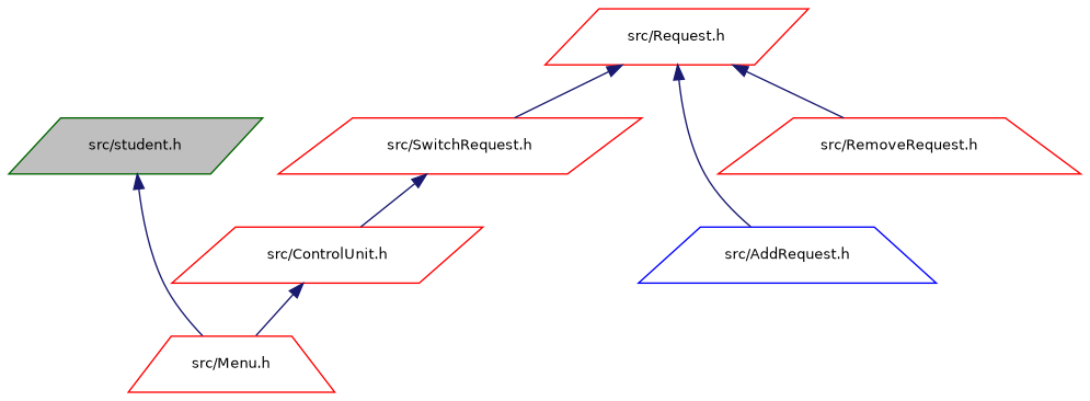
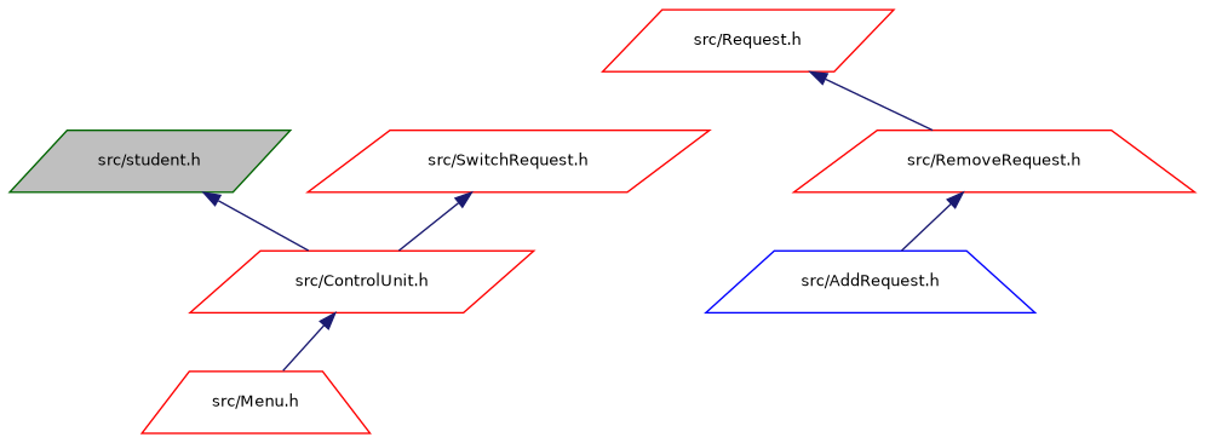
  digraph {
    node [color=red fillcolor=white fontname=Helvetica fontsize=10 shape=parallelogram style=filled]
    edge [color=midnightblue dir=back fontname=Helvetica fontsize=10 labelfontname=Helvetica labelfontsize=10 style=solid]
    n1 [color=darkgreen fillcolor=grey75 fontcolor=black height=0.2 label="src/student.h" width=0.4]
    n2 [height=0.2 label="src/ControlUnit.h" width=0.4]
    n3 [height=0.2 label="src/Menu.h" shape=trapezium width=0.4]
    n4 [height=0.2 label="src/Request.h" width=0.4]
    n5 [color=blue height=0.2 label="src/AddRequest.h" shape=trapezium width=0.4]
    n6 [height=0.2 label="src/RemoveRequest.h" shape=trapezium width=0.4]
    n7 [height=0.2 label="src/SwitchRequest.h" width=0.4]
-   n1 -> n3
+   n1 -> n2
    n2 -> n3
-   n4 -> n5
+   n6 -> n5
    n4 -> n6
-   n4 -> n7
    n7 -> n2
  }
